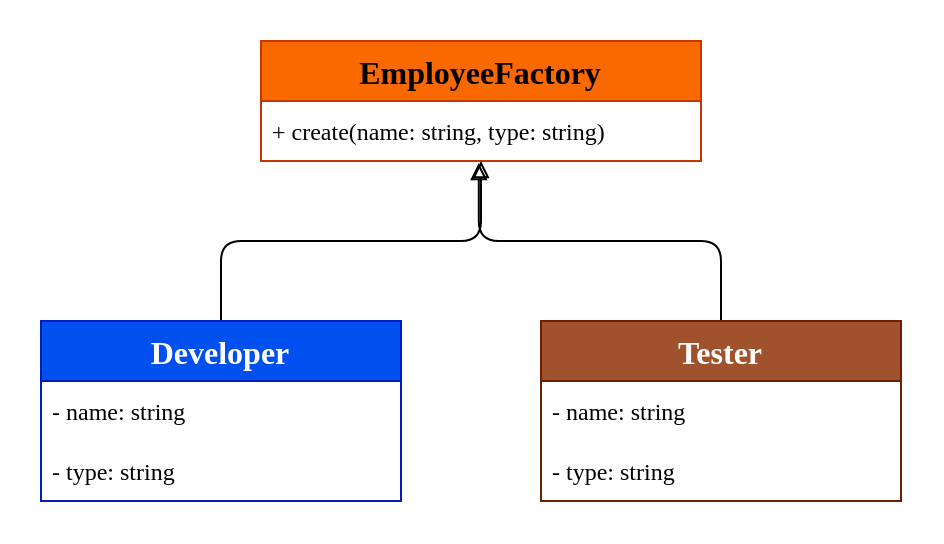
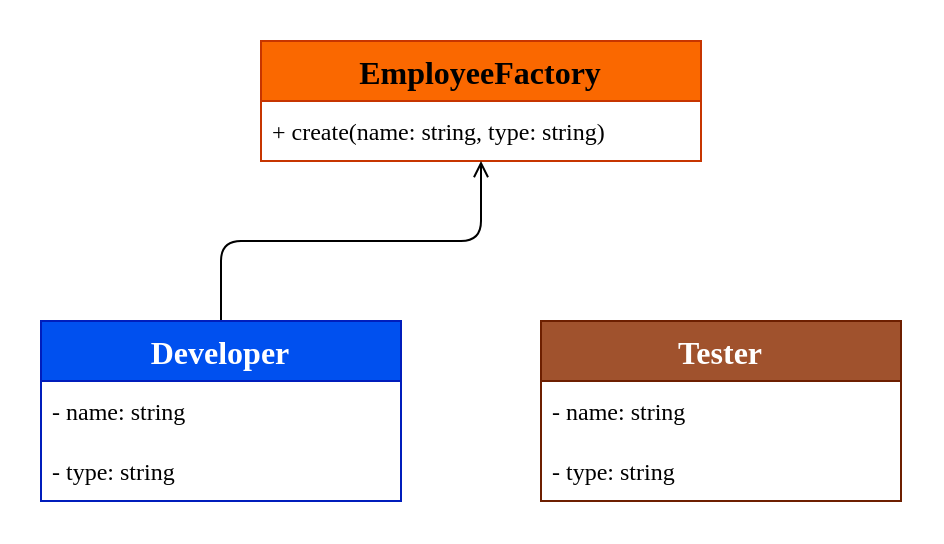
  <mxCell id="0" />
  <mxCell id="1" parent="0" />
  <mxCell id="2" value="EmployeeFactory" style="swimlane;fontStyle=1;childLayout=stackLayout;horizontal=1;startSize=30;horizontalStack=0;resizeParent=1;resizeParentMax=0;resizeLast=0;collapsible=1;marginBottom=0;fillColor=#fa6800;fontColor=#000000;strokeColor=#C73500;fontSize=16;fontFamily=Poppins;fontSource=https%3A%2F%2Ffonts.googleapis.com%2Fcss%3Ffamily%3DPoppins;" vertex="1" parent="1"><mxGeometry x="130" y="20" width="220" height="60" as="geometry" /></mxCell>
  <mxCell id="3" value="+ create(name: string, type: string)" style="text;strokeColor=none;fillColor=none;align=left;verticalAlign=middle;spacingLeft=4;spacingRight=4;overflow=hidden;points=[[0,0.5],[1,0.5]];portConstraint=eastwest;rotatable=0;fontSize=12;fontFamily=Poppins;fontSource=https%3A%2F%2Ffonts.googleapis.com%2Fcss%3Ffamily%3DPoppins;" vertex="1" parent="2"><mxGeometry y="30" width="220" height="30" as="geometry" /></mxCell>
- <mxCell id="4" style="edgeStyle=orthogonalEdgeStyle;html=1;entryX=0.5;entryY=1;entryDx=0;entryDy=0;entryPerimeter=0;endArrow=block;endFill=0;" edge="1" parent="1" source="5" target="3"><mxGeometry relative="1" as="geometry" /></mxCell>
+ <mxCell id="4" style="edgeStyle=orthogonalEdgeStyle;html=1;entryX=0.5;entryY=1;entryDx=0;entryDy=0;entryPerimeter=0;endArrow=open;endFill=0;" edge="1" parent="1" source="5" target="3"><mxGeometry relative="1" as="geometry" /></mxCell>
  <mxCell id="5" value="Developer" style="swimlane;fontStyle=1;childLayout=stackLayout;horizontal=1;startSize=30;horizontalStack=0;resizeParent=1;resizeParentMax=0;resizeLast=0;collapsible=1;marginBottom=0;fillColor=#0050ef;fontColor=#ffffff;strokeColor=#001DBC;fontSize=16;fontFamily=Poppins;fontSource=https%3A%2F%2Ffonts.googleapis.com%2Fcss%3Ffamily%3DPoppins;" vertex="1" parent="1"><mxGeometry x="20" y="160" width="180" height="90" as="geometry" /></mxCell>
  <mxCell id="6" value="- name: string" style="text;strokeColor=none;fillColor=none;align=left;verticalAlign=middle;spacingLeft=4;spacingRight=4;overflow=hidden;points=[[0,0.5],[1,0.5]];portConstraint=eastwest;rotatable=0;fontSize=12;fontFamily=Poppins;fontSource=https%3A%2F%2Ffonts.googleapis.com%2Fcss%3Ffamily%3DPoppins;" vertex="1" parent="5"><mxGeometry y="30" width="180" height="30" as="geometry" /></mxCell>
  <mxCell id="7" value="- type: string" style="text;strokeColor=none;fillColor=none;align=left;verticalAlign=middle;spacingLeft=4;spacingRight=4;overflow=hidden;points=[[0,0.5],[1,0.5]];portConstraint=eastwest;rotatable=0;fontSize=12;fontFamily=Poppins;fontSource=https%3A%2F%2Ffonts.googleapis.com%2Fcss%3Ffamily%3DPoppins;" vertex="1" parent="5"><mxGeometry y="60" width="180" height="30" as="geometry" /></mxCell>
- <mxCell id="8" style="edgeStyle=orthogonalEdgeStyle;html=1;entryX=0.495;entryY=1.033;entryDx=0;entryDy=0;entryPerimeter=0;endArrow=block;endFill=0;" edge="1" parent="1" source="9" target="3"><mxGeometry relative="1" as="geometry"><Array as="points"><mxPoint x="360" y="120" /><mxPoint x="239" y="120" /><mxPoint x="239" y="81" /></Array></mxGeometry></mxCell>
  <mxCell id="9" value="Tester" style="swimlane;fontStyle=1;childLayout=stackLayout;horizontal=1;startSize=30;horizontalStack=0;resizeParent=1;resizeParentMax=0;resizeLast=0;collapsible=1;marginBottom=0;fillColor=#a0522d;fontColor=#ffffff;strokeColor=#6D1F00;fontSize=16;fontFamily=Poppins;fontSource=https%3A%2F%2Ffonts.googleapis.com%2Fcss%3Ffamily%3DPoppins;" vertex="1" parent="1"><mxGeometry x="270" y="160" width="180" height="90" as="geometry" /></mxCell>
  <mxCell id="10" value="- name: string" style="text;strokeColor=none;fillColor=none;align=left;verticalAlign=middle;spacingLeft=4;spacingRight=4;overflow=hidden;points=[[0,0.5],[1,0.5]];portConstraint=eastwest;rotatable=0;fontSize=12;fontFamily=Poppins;fontSource=https%3A%2F%2Ffonts.googleapis.com%2Fcss%3Ffamily%3DPoppins;" vertex="1" parent="9"><mxGeometry y="30" width="180" height="30" as="geometry" /></mxCell>
  <mxCell id="11" value="- type: string" style="text;strokeColor=none;fillColor=none;align=left;verticalAlign=middle;spacingLeft=4;spacingRight=4;overflow=hidden;points=[[0,0.5],[1,0.5]];portConstraint=eastwest;rotatable=0;fontSize=12;fontFamily=Poppins;fontSource=https%3A%2F%2Ffonts.googleapis.com%2Fcss%3Ffamily%3DPoppins;" vertex="1" parent="9"><mxGeometry y="60" width="180" height="30" as="geometry" /></mxCell>
